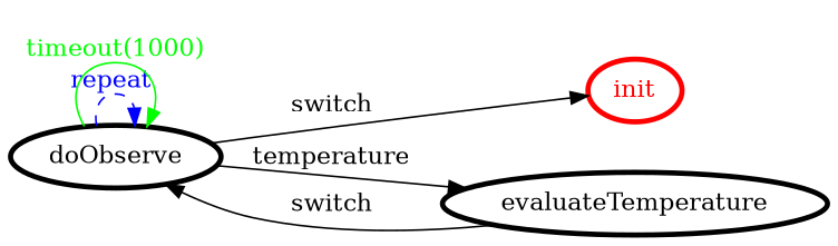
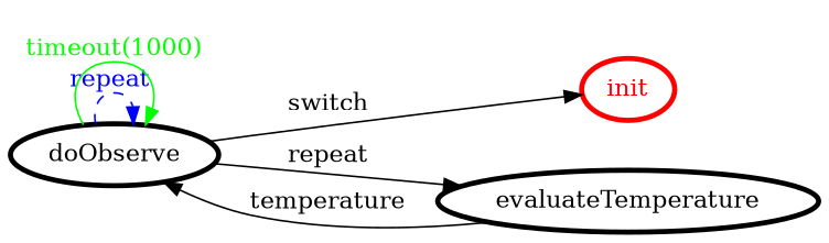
  digraph {
    fontname="DejaVu Serif"
    rankdir=LR
    node [color=black fontcolor=black fontname="DejaVu Serif" penwidth=3]
    edge [color=black fontcolor=black fontname="DejaVu Serif"]
    init [color=red fontcolor=red]
    doObserve
    evaluateTemperature
    doObserve -> init [label=switch]
    doObserve -> doObserve [color=blue fontcolor=blue label="repeat " style=dashed]
    doObserve -> doObserve [color=green fontcolor=green label="timeout(1000)"]
-   doObserve -> evaluateTemperature [label=temperature]
-   evaluateTemperature -> doObserve [label=switch]
+   doObserve -> evaluateTemperature [label=repeat]
+   evaluateTemperature -> doObserve [label=temperature]
  }
